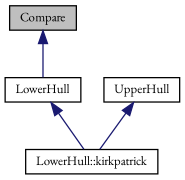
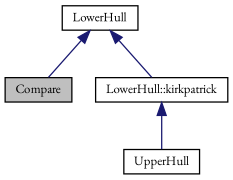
  digraph {
    fontname="EB Garamond"
    rankdir=TB
    node [color=black fillcolor=white fontname="EB Garamond" fontsize=10 shape=record style=filled]
    edge [color=midnightblue dir=back fontname="EB Garamond" fontsize=10 labelfontname=Helvetica labelfontsize=10 style=solid]
    n1 [fillcolor=grey75 fontcolor=black height=0.2 label=Compare width=0.4]
    n2 [height=0.2 label=LowerHull width=0.4]
    n3 [height=0.2 label=UpperHull width=0.4]
    n4 [height=0.2 label="LowerHull::kirkpatrick" width=0.4]
-   n1 -> n2
+   n2 -> n1
    n2 -> n4
-   n3 -> n4
+   n4 -> n3
  }
